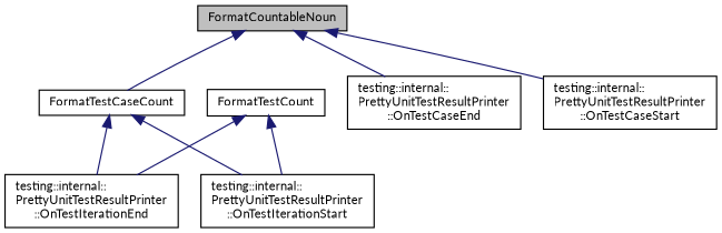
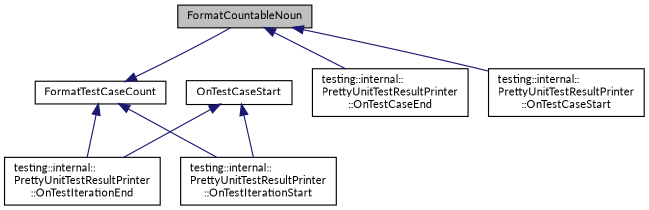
  digraph {
    fontname=Lato
    rankdir=TB
    node [color=black fontname=Lato fontsize=10 shape=record]
    edge [color=midnightblue dir=back fontname=Lato fontsize=10 labelfontname=Helvetica labelfontsize=10 style=solid]
    n1 [fillcolor=grey75 fontcolor=black height=0.2 label=FormatCountableNoun style=filled width=0.4]
    n2 [height=0.2 label=FormatTestCaseCount width=0.4]
    n3 [height=0.2 label="testing::internal::\lPrettyUnitTestResultPrinter\l::OnTestCaseEnd" width=0.4]
    n4 [height=0.2 label="testing::internal::\lPrettyUnitTestResultPrinter\l::OnTestCaseStart" width=0.4]
    n5 [height=0.2 label="testing::internal::\lPrettyUnitTestResultPrinter\l::OnTestIterationEnd" width=0.4]
    n6 [height=0.2 label="testing::internal::\lPrettyUnitTestResultPrinter\l::OnTestIterationStart" width=0.4]
-   n7 [height=0.2 label=FormatTestCount width=0.4]
-   n1 -> n2
+   n7 [height=0.2 label=OnTestCaseStart width=0.4]
+   n2 -> n1
    n1 -> n3
    n1 -> n4
    n2 -> n5
    n2 -> n6
    n7 -> n5
    n7 -> n6
  }
